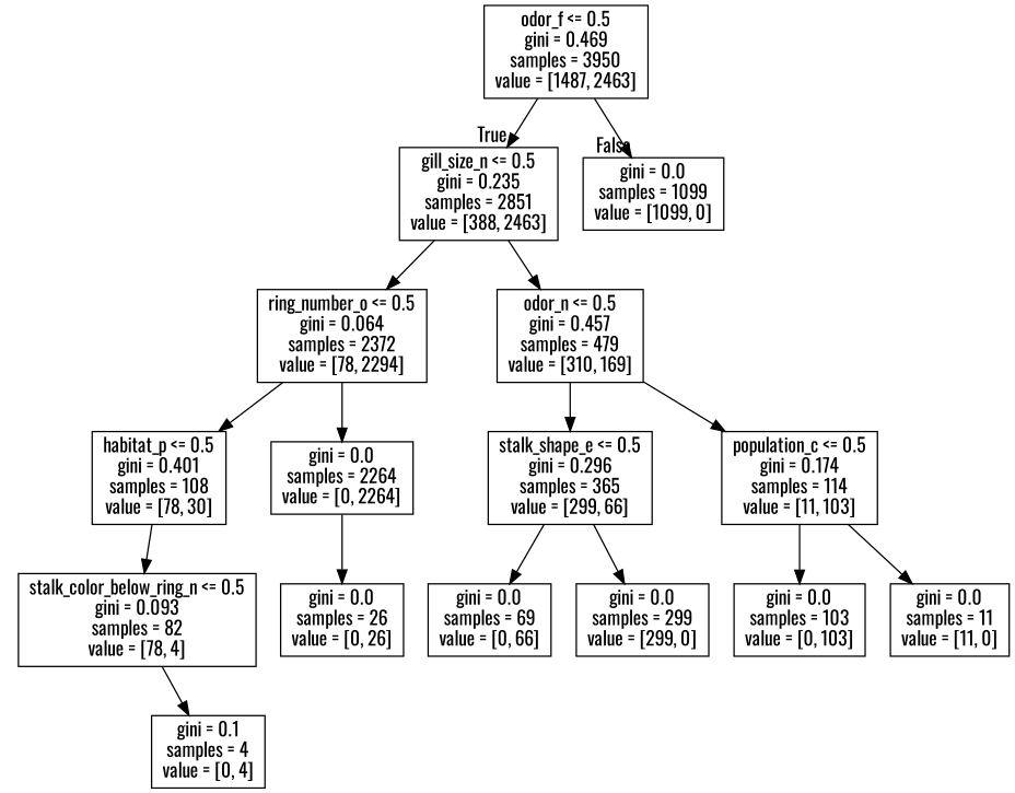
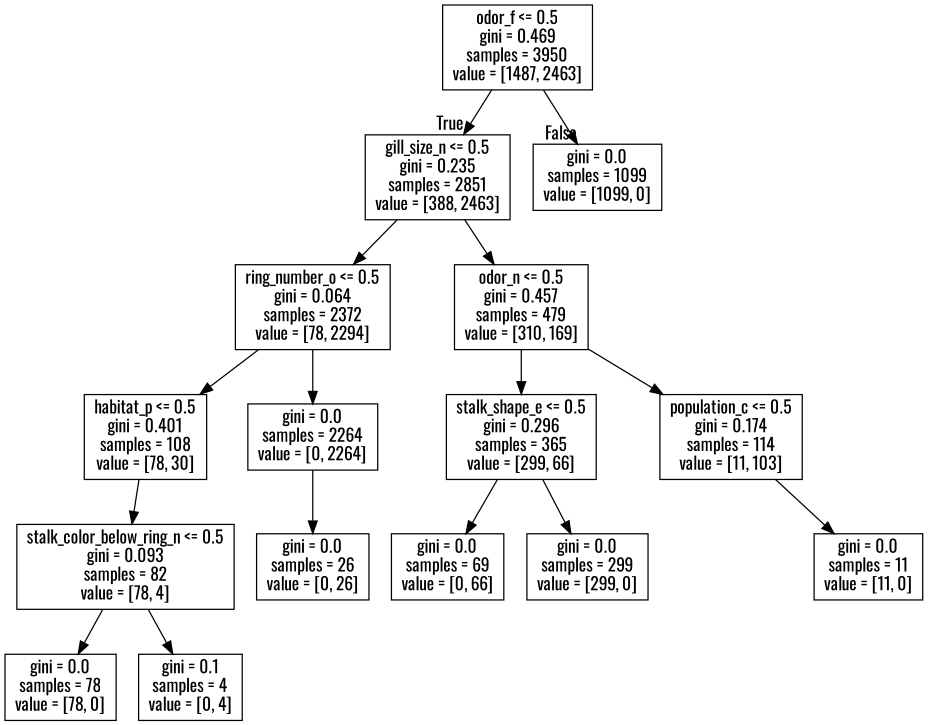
  digraph {
    fontname=Oswald
    node [fontname=Oswald shape=box]
    edge [fontname=Oswald]
    n1 [label="odor_f <= 0.5\ngini = 0.469\nsamples = 3950\nvalue = [1487, 2463]"]
    n2 [label="gill_size_n <= 0.5\ngini = 0.235\nsamples = 2851\nvalue = [388, 2463]"]
    n3 [label="gini = 0.0\nsamples = 1099\nvalue = [1099, 0]"]
    n4 [label="ring_number_o <= 0.5\ngini = 0.064\nsamples = 2372\nvalue = [78, 2294]"]
    n5 [label="odor_n <= 0.5\ngini = 0.457\nsamples = 479\nvalue = [310, 169]"]
    n6 [label="habitat_p <= 0.5\ngini = 0.401\nsamples = 108\nvalue = [78, 30]"]
    n7 [label="gini = 0.0\nsamples = 2264\nvalue = [0, 2264]"]
    n8 [label="stalk_shape_e <= 0.5\ngini = 0.296\nsamples = 365\nvalue = [299, 66]"]
    n9 [label="population_c <= 0.5\ngini = 0.174\nsamples = 114\nvalue = [11, 103]"]
    n10 [label="stalk_color_below_ring_n <= 0.5\ngini = 0.093\nsamples = 82\nvalue = [78, 4]"]
    n11 [label="gini = 0.0\nsamples = 26\nvalue = [0, 26]"]
+   n12 [label="gini = 0.0\nsamples = 78\nvalue = [78, 0]"]
    n13 [label="gini = 0.1\nsamples = 4\nvalue = [0, 4]"]
    n14 [label="gini = 0.0\nsamples = 69\nvalue = [0, 66]"]
    n15 [label="gini = 0.0\nsamples = 299\nvalue = [299, 0]"]
-   n16 [label="gini = 0.0\nsamples = 103\nvalue = [0, 103]"]
    n17 [label="gini = 0.0\nsamples = 11\nvalue = [11, 0]"]
    n1 -> n2 [headlabel=True labelangle=45 labeldistance=2.5]
    n1 -> n3 [headlabel=False labelangle=-45 labeldistance=2.5]
    n2 -> n4
    n2 -> n5
    n4 -> n6
    n4 -> n7
    n5 -> n8
    n5 -> n9
    n6 -> n10
    n7 -> n11
    n8 -> n14
    n8 -> n15
-   n9 -> n16
    n9 -> n17
+   n10 -> n12
    n10 -> n13
  }
